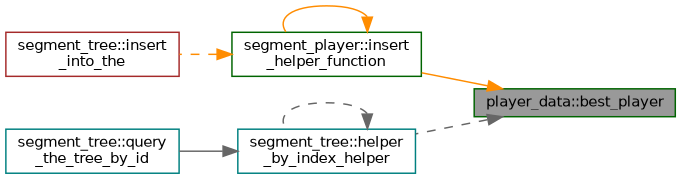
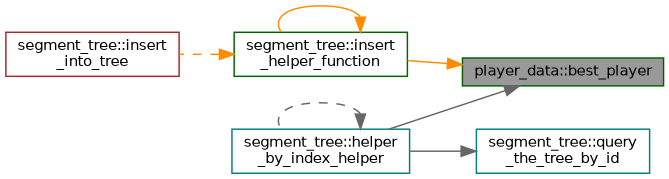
  digraph {
    rankdir=RL
    node [color=darkgreen fillcolor=white fontname=Helvetica fontsize=10 shape=box style=filled]
    edge [color=darkorange dir=back fontname=Helvetica fontsize=10 labelfontname=Helvetica labelfontsize=10 style=solid]
    n1 [fillcolor=grey60 fontcolor=black height=0.2 label="player_data::best_player" width=0.4]
-   n2 [height=0.2 label="segment_player::insert\l_helper_function" width=0.4]
+   n2 [height=0.2 label="segment_tree::insert\l_helper_function" width=0.4]
    n3 [color=teal height=0.2 label="segment_tree::helper\l_by_index_helper" width=0.4]
-   n4 [color=brown height=0.2 label="segment_tree::insert\l_into_the" width=0.4]
+   n4 [color=brown height=0.2 label="segment_tree::insert\l_into_tree" width=0.4]
    n5 [color=teal height=0.2 label="segment_tree::query\l_the_tree_by_id" width=0.4]
    n1 -> n2
-   n1 -> n3 [color=gray40 style=dashed]
+   n1 -> n3 [color=gray40]
    n2 -> n2
    n2 -> n4 [style=dashed]
    n3 -> n3 [color=gray40 style=dashed]
-   n3 -> n5 [color=gray40]
+   n5 -> n3 [color=gray40]
  }
